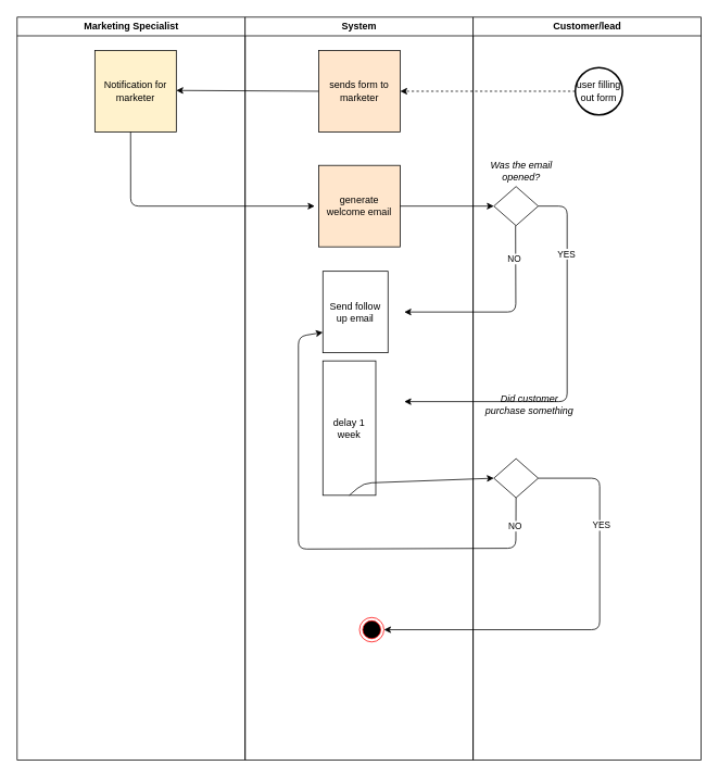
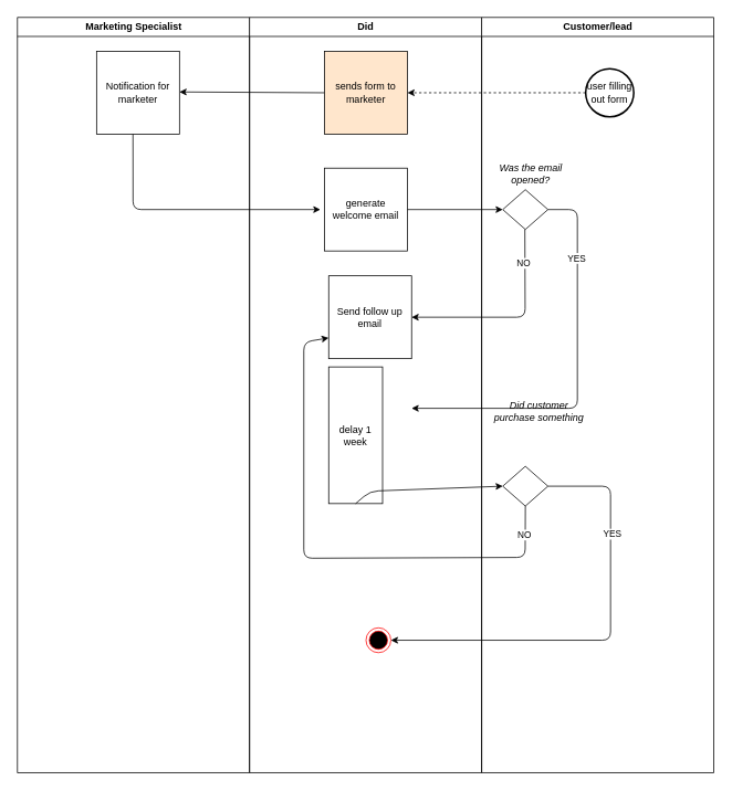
  <mxCell id="0" />
  <mxCell id="1" parent="0" />
  <mxCell id="2" value="Marketing Specialist" style="swimlane;whiteSpace=wrap" parent="1" vertex="1"><mxGeometry x="20.5" y="20" width="280" height="912" as="geometry" /></mxCell>
  <mxCell id="3" value="" style="endArrow=classic;html=1;exitX=0;exitY=0.5;exitDx=0;exitDy=0;" parent="2" source="7" edge="1"><mxGeometry width="50" height="50" relative="1" as="geometry"><mxPoint x="360.5" y="90.41" as="sourcePoint" /><mxPoint x="195.5" y="90" as="targetPoint" /></mxGeometry></mxCell>
- <mxCell id="4" value="Notification for marketer" style="whiteSpace=wrap;html=1;aspect=fixed;fillColor=#fff2cc;" parent="2" vertex="1"><mxGeometry x="95.5" y="41" width="100" height="100" as="geometry" /></mxCell>
+ <mxCell id="4" value="Notification for marketer" style="whiteSpace=wrap;html=1;aspect=fixed;" parent="2" vertex="1"><mxGeometry x="95.5" y="41" width="100" height="100" as="geometry" /></mxCell>
  <mxCell id="5" value="" style="endArrow=classic;html=1;" parent="2" edge="1"><mxGeometry width="50" height="50" relative="1" as="geometry"><mxPoint x="139.41" y="141" as="sourcePoint" /><mxPoint x="365.5" y="232" as="targetPoint" /><Array as="points"><mxPoint x="139.5" y="232" /></Array></mxGeometry></mxCell>
- <mxCell id="6" value="System" style="swimlane;whiteSpace=wrap" parent="1" vertex="1"><mxGeometry x="300.5" y="20" width="280" height="912" as="geometry" /></mxCell>
+ <mxCell id="6" value="Did" style="swimlane;whiteSpace=wrap" parent="1" vertex="1"><mxGeometry x="300.5" y="20" width="280" height="912" as="geometry" /></mxCell>
  <mxCell id="7" value="sends form to marketer" style="whiteSpace=wrap;html=1;aspect=fixed;fillColor=#ffe6cc;" parent="6" vertex="1"><mxGeometry x="90.5" y="41" width="100" height="100" as="geometry" /></mxCell>
- <mxCell id="8" value="generate welcome email" style="whiteSpace=wrap;html=1;aspect=fixed;fillColor=#ffe6cc;" parent="6" vertex="1"><mxGeometry x="90.5" y="182" width="100" height="100" as="geometry" /></mxCell>
- <mxCell id="9" value="Send follow up email" style="whiteSpace=wrap;html=1;aspect=fixed;" parent="6" vertex="1"><mxGeometry x="95.5" y="312" width="80" height="100" as="geometry" /></mxCell>
+ <mxCell id="8" value="generate welcome email" style="whiteSpace=wrap;html=1;aspect=fixed;" parent="6" vertex="1"><mxGeometry x="90.5" y="182" width="100" height="100" as="geometry" /></mxCell>
+ <mxCell id="9" value="Send follow up email" style="whiteSpace=wrap;html=1;aspect=fixed;" parent="6" vertex="1"><mxGeometry x="95.5" y="312" width="100" height="100" as="geometry" /></mxCell>
  <mxCell id="10" value="delay 1 week" style="whiteSpace=wrap;html=1;aspect=fixed;" parent="6" vertex="1"><mxGeometry x="95.5" y="422" width="65" height="165" as="geometry" /></mxCell>
  <mxCell id="11" value="Customer/lead" style="swimlane;whiteSpace=wrap;startSize=23;" parent="1" vertex="1"><mxGeometry x="580.5" y="20" width="280" height="912" as="geometry" /></mxCell>
  <mxCell id="12" value="user filling out form" style="ellipse;whiteSpace=wrap;html=1;aspect=fixed;strokeWidth=2;" parent="11" vertex="1"><mxGeometry x="125.5" y="62" width="58" height="58" as="geometry" /></mxCell>
  <mxCell id="13" value="" style="rhombus;whiteSpace=wrap;html=1;" parent="11" vertex="1"><mxGeometry x="25.5" y="208" width="54.5" height="48" as="geometry" /></mxCell>
  <mxCell id="14" value="&lt;i&gt;Was the email opened?&lt;/i&gt;" style="text;html=1;strokeColor=none;fillColor=none;align=center;verticalAlign=middle;whiteSpace=wrap;rounded=0;" parent="11" vertex="1"><mxGeometry y="170" width="117.5" height="38" as="geometry" /></mxCell>
  <mxCell id="15" value="" style="endArrow=classic;html=1;" parent="11" edge="1"><mxGeometry width="50" height="50" relative="1" as="geometry"><mxPoint x="52.16" y="256" as="sourcePoint" /><mxPoint x="-84.5" y="362" as="targetPoint" /><Array as="points"><mxPoint x="52.5" y="362" /></Array></mxGeometry></mxCell>
  <mxCell id="16" value="NO" style="edgeLabel;html=1;align=center;verticalAlign=middle;resizable=0;points=[];" parent="15" vertex="1" connectable="0"><mxGeometry x="-0.667" y="-2" relative="1" as="geometry"><mxPoint as="offset" /></mxGeometry></mxCell>
  <mxCell id="17" value="" style="endArrow=classic;html=1;" parent="11" edge="1"><mxGeometry width="50" height="50" relative="1" as="geometry"><mxPoint x="80" y="232" as="sourcePoint" /><mxPoint x="-84.5" y="472" as="targetPoint" /><Array as="points"><mxPoint x="115.5" y="232" /><mxPoint x="115.5" y="472" /></Array></mxGeometry></mxCell>
  <mxCell id="18" value="YES" style="edgeLabel;html=1;align=center;verticalAlign=middle;resizable=0;points=[];" parent="17" vertex="1" connectable="0"><mxGeometry x="-0.606" y="-2" relative="1" as="geometry"><mxPoint as="offset" /></mxGeometry></mxCell>
  <mxCell id="19" value="" style="rhombus;whiteSpace=wrap;html=1;" parent="11" vertex="1"><mxGeometry x="25.5" y="542" width="54.5" height="48" as="geometry" /></mxCell>
  <mxCell id="20" value="&lt;i&gt;Did customer purchase something&lt;/i&gt;" style="text;html=1;strokeColor=none;fillColor=none;align=center;verticalAlign=middle;whiteSpace=wrap;rounded=0;" parent="11" vertex="1"><mxGeometry x="10" y="457" width="117.5" height="38" as="geometry" /></mxCell>
  <mxCell id="21" value="" style="endArrow=classic;html=1;exitX=0;exitY=0.5;exitDx=0;exitDy=0;dashed=1;" parent="1" source="12" target="7" edge="1"><mxGeometry width="50" height="50" relative="1" as="geometry"><mxPoint x="476" y="242" as="sourcePoint" /><mxPoint x="496" y="111" as="targetPoint" /></mxGeometry></mxCell>
  <mxCell id="22" value="" style="endArrow=classic;html=1;exitX=1;exitY=0.5;exitDx=0;exitDy=0;" parent="1" source="8" target="13" edge="1"><mxGeometry width="50" height="50" relative="1" as="geometry"><mxPoint x="426" y="262" as="sourcePoint" /><mxPoint x="646" y="252" as="targetPoint" /></mxGeometry></mxCell>
  <mxCell id="23" value="" style="endArrow=classic;html=1;exitX=0.5;exitY=1;exitDx=0;exitDy=0;entryX=0;entryY=0.5;entryDx=0;entryDy=0;" parent="1" source="10" target="19" edge="1"><mxGeometry width="50" height="50" relative="1" as="geometry"><mxPoint x="436" y="442" as="sourcePoint" /><mxPoint x="616" y="592" as="targetPoint" /><Array as="points"><mxPoint x="446" y="592" /></Array></mxGeometry></mxCell>
  <mxCell id="24" value="" style="endArrow=classic;html=1;exitX=0.5;exitY=1;exitDx=0;exitDy=0;entryX=0;entryY=0.75;entryDx=0;entryDy=0;" parent="1" source="19" target="9" edge="1"><mxGeometry width="50" height="50" relative="1" as="geometry"><mxPoint x="436" y="552" as="sourcePoint" /><mxPoint x="366" y="372" as="targetPoint" /><Array as="points"><mxPoint x="633" y="672" /><mxPoint x="366" y="673" /><mxPoint x="366" y="412" /></Array></mxGeometry></mxCell>
  <mxCell id="25" value="NO" style="edgeLabel;html=1;align=center;verticalAlign=middle;resizable=0;points=[];" parent="24" vertex="1" connectable="0"><mxGeometry x="-0.888" y="-2" relative="1" as="geometry"><mxPoint as="offset" /></mxGeometry></mxCell>
  <mxCell id="26" value="" style="endArrow=classic;html=1;exitX=1;exitY=0.5;exitDx=0;exitDy=0;" parent="1" source="19" target="28" edge="1"><mxGeometry width="50" height="50" relative="1" as="geometry"><mxPoint x="446" y="602" as="sourcePoint" /><mxPoint x="456" y="772" as="targetPoint" /><Array as="points"><mxPoint x="736" y="586" /><mxPoint x="736" y="772" /></Array></mxGeometry></mxCell>
  <mxCell id="27" value="YES" style="edgeLabel;html=1;align=center;verticalAlign=middle;resizable=0;points=[];" parent="26" vertex="1" connectable="0"><mxGeometry x="-0.495" y="1" relative="1" as="geometry"><mxPoint as="offset" /></mxGeometry></mxCell>
  <mxCell id="28" value="" style="ellipse;html=1;shape=endState;fillColor=#000000;strokeColor=#ff0000;" parent="1" vertex="1"><mxGeometry x="441" y="757" width="30" height="30" as="geometry" /></mxCell>
